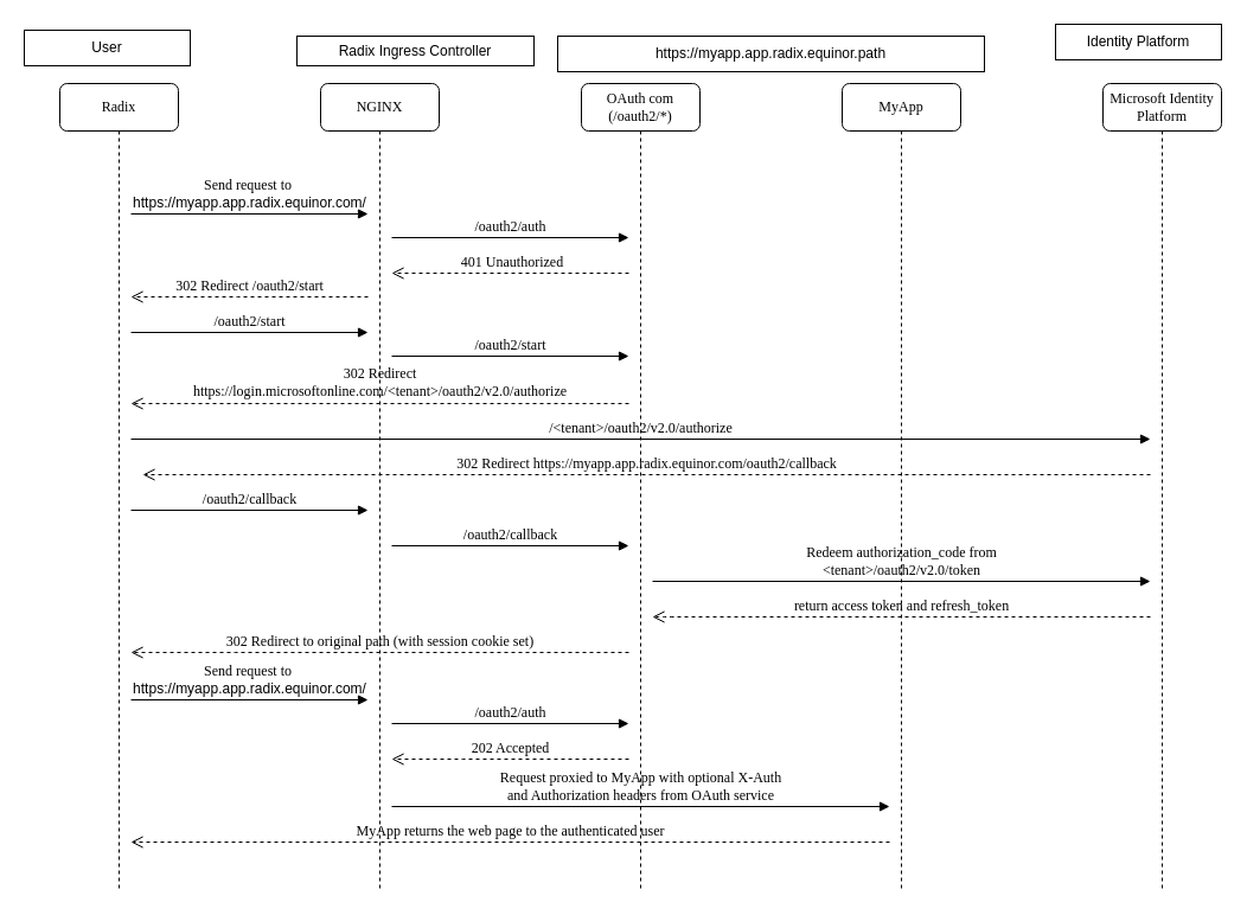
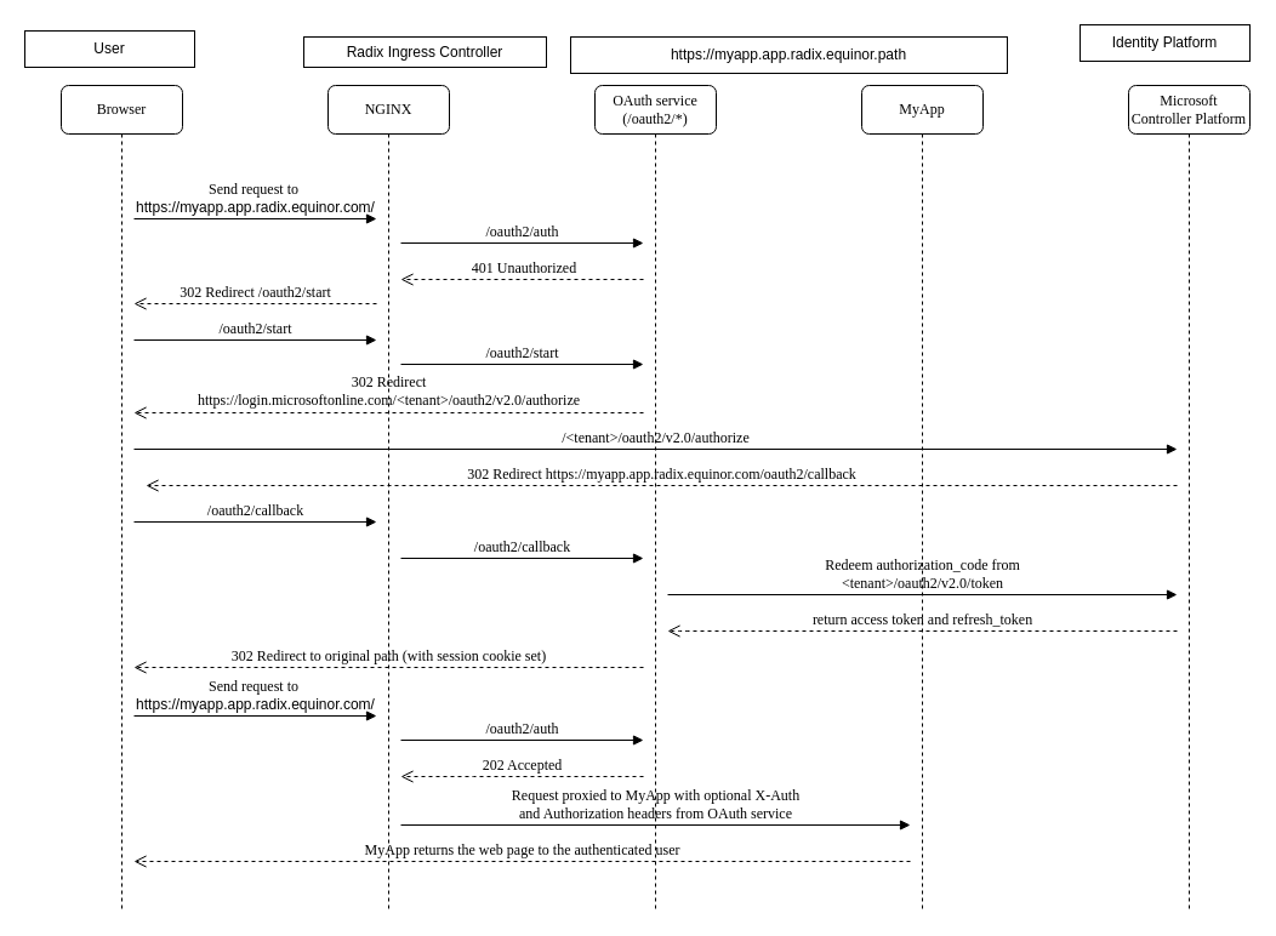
  <mxCell id="0" />
  <mxCell id="1" parent="0" />
  <mxCell id="2" value="NGINX" style="shape=umlLifeline;perimeter=lifelinePerimeter;whiteSpace=wrap;html=1;container=1;collapsible=0;recursiveResize=0;outlineConnect=0;rounded=1;shadow=0;comic=0;labelBackgroundColor=none;strokeWidth=1;fontFamily=Verdana;fontSize=12;align=center;perimeterSpacing=0;" parent="1" vertex="1"><mxGeometry x="270" y="70" width="100" height="680" as="geometry" /></mxCell>
  <mxCell id="3" value="302 Redirect&lt;br&gt;https://login.microsoftonline.com/&amp;lt;tenant&amp;gt;/oauth2/v2.0/authorize&lt;span style=&quot;color: rgb(255 , 255 , 255) ; font-family: &amp;#34;consolas&amp;#34; , &amp;#34;lucida console&amp;#34; , &amp;#34;courier new&amp;#34; , monospace ; text-align: left ; background-color: rgb(255 , 255 , 255)&quot;&gt;&lt;br&gt;&lt;/span&gt;" style="html=1;verticalAlign=bottom;endArrow=open;dashed=1;endSize=8;labelBackgroundColor=none;fontFamily=Verdana;fontSize=12;edgeStyle=elbowEdgeStyle;elbow=vertical;" edge="1" parent="2"><mxGeometry relative="1" as="geometry"><mxPoint x="-160" y="270" as="targetPoint" /><Array as="points"><mxPoint x="130" y="270" /></Array><mxPoint x="260" y="270" as="sourcePoint" /></mxGeometry></mxCell>
  <mxCell id="4" value="/oauth2/auth" style="html=1;verticalAlign=bottom;endArrow=block;labelBackgroundColor=none;fontFamily=Verdana;fontSize=12;" edge="1" parent="2"><mxGeometry relative="1" as="geometry"><mxPoint x="60" y="130" as="sourcePoint" /><mxPoint x="260" y="130" as="targetPoint" /></mxGeometry></mxCell>
  <mxCell id="5" value="&amp;nbsp;401 Unauthorized" style="html=1;verticalAlign=bottom;endArrow=open;dashed=1;endSize=8;labelBackgroundColor=none;fontFamily=Verdana;fontSize=12;edgeStyle=elbowEdgeStyle;elbow=vertical;" edge="1" parent="2"><mxGeometry relative="1" as="geometry"><mxPoint x="60" y="160" as="targetPoint" /><Array as="points"><mxPoint x="130" y="160" /></Array><mxPoint x="260" y="160" as="sourcePoint" /></mxGeometry></mxCell>
  <mxCell id="6" value="302 Redirect /oauth2/start" style="html=1;verticalAlign=bottom;endArrow=open;dashed=1;endSize=8;labelBackgroundColor=none;fontFamily=Verdana;fontSize=12;edgeStyle=elbowEdgeStyle;elbow=vertical;" edge="1" parent="2"><mxGeometry relative="1" as="geometry"><mxPoint x="-160" y="180" as="targetPoint" /><Array as="points"><mxPoint x="-80" y="180" /></Array><mxPoint x="40" y="180" as="sourcePoint" /></mxGeometry></mxCell>
  <mxCell id="7" value="/oauth2/start" style="html=1;verticalAlign=bottom;endArrow=block;labelBackgroundColor=none;fontFamily=Verdana;fontSize=12;" edge="1" parent="2"><mxGeometry relative="1" as="geometry"><mxPoint x="-160" y="210" as="sourcePoint" /><mxPoint x="40" y="210" as="targetPoint" /></mxGeometry></mxCell>
  <mxCell id="8" value="/oauth2/start" style="html=1;verticalAlign=bottom;endArrow=block;labelBackgroundColor=none;fontFamily=Verdana;fontSize=12;" edge="1" parent="2"><mxGeometry relative="1" as="geometry"><mxPoint x="60" y="230" as="sourcePoint" /><mxPoint x="260" y="230" as="targetPoint" /></mxGeometry></mxCell>
  <mxCell id="9" value="/&amp;lt;tenant&amp;gt;/oauth2/v2.0/authorize" style="html=1;verticalAlign=bottom;endArrow=block;labelBackgroundColor=none;fontFamily=Verdana;fontSize=12;" edge="1" parent="2"><mxGeometry relative="1" as="geometry"><mxPoint x="-160" y="300" as="sourcePoint" /><mxPoint x="700" y="300" as="targetPoint" /></mxGeometry></mxCell>
  <mxCell id="10" value="202 Accepted" style="html=1;verticalAlign=bottom;endArrow=open;dashed=1;endSize=8;labelBackgroundColor=none;fontFamily=Verdana;fontSize=12;edgeStyle=elbowEdgeStyle;elbow=vertical;" edge="1" parent="2"><mxGeometry relative="1" as="geometry"><mxPoint x="60" y="570" as="targetPoint" /><Array as="points"><mxPoint x="130" y="570" /></Array><mxPoint x="260" y="570" as="sourcePoint" /></mxGeometry></mxCell>
- <mxCell id="11" value="OAuth com (/oauth2/*)" style="shape=umlLifeline;perimeter=lifelinePerimeter;whiteSpace=wrap;html=1;container=1;collapsible=0;recursiveResize=0;outlineConnect=0;rounded=1;shadow=0;comic=0;labelBackgroundColor=none;strokeWidth=1;fontFamily=Verdana;fontSize=12;align=center;" parent="1" vertex="1"><mxGeometry x="490" y="70" width="100" height="680" as="geometry" /></mxCell>
+ <mxCell id="11" value="OAuth service (/oauth2/*)" style="shape=umlLifeline;perimeter=lifelinePerimeter;whiteSpace=wrap;html=1;container=1;collapsible=0;recursiveResize=0;outlineConnect=0;rounded=1;shadow=0;comic=0;labelBackgroundColor=none;strokeWidth=1;fontFamily=Verdana;fontSize=12;align=center;" parent="1" vertex="1"><mxGeometry x="490" y="70" width="100" height="680" as="geometry" /></mxCell>
  <mxCell id="12" value="MyApp" style="shape=umlLifeline;perimeter=lifelinePerimeter;whiteSpace=wrap;html=1;container=1;collapsible=0;recursiveResize=0;outlineConnect=0;rounded=1;shadow=0;comic=0;labelBackgroundColor=none;strokeWidth=1;fontFamily=Verdana;fontSize=12;align=center;" parent="1" vertex="1"><mxGeometry x="710" y="70" width="100" height="680" as="geometry" /></mxCell>
- <mxCell id="13" value="Microsoft Identity Platform" style="shape=umlLifeline;perimeter=lifelinePerimeter;whiteSpace=wrap;html=1;container=1;collapsible=0;recursiveResize=0;outlineConnect=0;rounded=1;shadow=0;comic=0;labelBackgroundColor=none;strokeWidth=1;fontFamily=Verdana;fontSize=12;align=center;" parent="1" vertex="1"><mxGeometry x="930" y="70" width="100" height="680" as="geometry" /></mxCell>
- <mxCell id="14" value="Radix" style="shape=umlLifeline;perimeter=lifelinePerimeter;whiteSpace=wrap;html=1;container=1;collapsible=0;recursiveResize=0;outlineConnect=0;rounded=1;shadow=0;comic=0;labelBackgroundColor=none;strokeWidth=1;fontFamily=Verdana;fontSize=12;align=center;" parent="1" vertex="1"><mxGeometry x="50" y="70" width="100" height="680" as="geometry" /></mxCell>
+ <mxCell id="13" value="Microsoft Controller Platform" style="shape=umlLifeline;perimeter=lifelinePerimeter;whiteSpace=wrap;html=1;container=1;collapsible=0;recursiveResize=0;outlineConnect=0;rounded=1;shadow=0;comic=0;labelBackgroundColor=none;strokeWidth=1;fontFamily=Verdana;fontSize=12;align=center;" parent="1" vertex="1"><mxGeometry x="930" y="70" width="100" height="680" as="geometry" /></mxCell>
+ <mxCell id="14" value="Browser" style="shape=umlLifeline;perimeter=lifelinePerimeter;whiteSpace=wrap;html=1;container=1;collapsible=0;recursiveResize=0;outlineConnect=0;rounded=1;shadow=0;comic=0;labelBackgroundColor=none;strokeWidth=1;fontFamily=Verdana;fontSize=12;align=center;" parent="1" vertex="1"><mxGeometry x="50" y="70" width="100" height="680" as="geometry" /></mxCell>
  <mxCell id="15" value="Send request to&amp;nbsp;&lt;br&gt;&lt;span style=&quot;font-family: &amp;#34;helvetica&amp;#34;&quot;&gt;https://myapp.app.radix.equinor.com/&lt;/span&gt;" style="html=1;verticalAlign=bottom;endArrow=block;labelBackgroundColor=none;fontFamily=Verdana;fontSize=12;" edge="1" parent="1"><mxGeometry relative="1" as="geometry"><mxPoint x="110" y="180" as="sourcePoint" /><mxPoint x="310" y="180" as="targetPoint" /></mxGeometry></mxCell>
  <mxCell id="16" value="https://myapp.app.radix.equinor.path" style="rounded=0;whiteSpace=wrap;html=1;" vertex="1" parent="1"><mxGeometry x="470" y="30" width="360" height="30" as="geometry" /></mxCell>
  <mxCell id="17" value="/oauth2/callback" style="html=1;verticalAlign=bottom;endArrow=block;labelBackgroundColor=none;fontFamily=Verdana;fontSize=12;" edge="1" parent="1"><mxGeometry relative="1" as="geometry"><mxPoint x="110" y="430" as="sourcePoint" /><mxPoint x="310" y="430" as="targetPoint" /></mxGeometry></mxCell>
  <mxCell id="18" value="Redeem authorization_code from&lt;br&gt;&amp;lt;tenant&amp;gt;/oauth2/v2.0/token" style="html=1;verticalAlign=bottom;endArrow=block;labelBackgroundColor=none;fontFamily=Verdana;fontSize=12;" edge="1" parent="1"><mxGeometry relative="1" as="geometry"><mxPoint x="550" y="490" as="sourcePoint" /><mxPoint x="970" y="490" as="targetPoint" /></mxGeometry></mxCell>
  <mxCell id="19" value="return access token and refresh_token" style="html=1;verticalAlign=bottom;endArrow=open;dashed=1;endSize=8;labelBackgroundColor=none;fontFamily=Verdana;fontSize=12;edgeStyle=elbowEdgeStyle;elbow=vertical;" edge="1" parent="1"><mxGeometry relative="1" as="geometry"><mxPoint x="550" y="520" as="targetPoint" /><Array as="points"><mxPoint x="558" y="520" /></Array><mxPoint x="970" y="520" as="sourcePoint" /></mxGeometry></mxCell>
  <mxCell id="20" value="/oauth2/callback" style="html=1;verticalAlign=bottom;endArrow=block;labelBackgroundColor=none;fontFamily=Verdana;fontSize=12;" edge="1" parent="1"><mxGeometry relative="1" as="geometry"><mxPoint x="330" y="460" as="sourcePoint" /><mxPoint x="530" y="460" as="targetPoint" /></mxGeometry></mxCell>
  <mxCell id="21" value="Send request to&amp;nbsp;&lt;br&gt;&lt;span style=&quot;font-family: &amp;#34;helvetica&amp;#34;&quot;&gt;https://myapp.app.radix.equinor.com/&lt;/span&gt;" style="html=1;verticalAlign=bottom;endArrow=block;labelBackgroundColor=none;fontFamily=Verdana;fontSize=12;" edge="1" parent="1"><mxGeometry relative="1" as="geometry"><mxPoint x="110" y="590" as="sourcePoint" /><mxPoint x="310" y="590" as="targetPoint" /></mxGeometry></mxCell>
  <mxCell id="22" value="/oauth2/auth" style="html=1;verticalAlign=bottom;endArrow=block;labelBackgroundColor=none;fontFamily=Verdana;fontSize=12;" edge="1" parent="1"><mxGeometry relative="1" as="geometry"><mxPoint x="330" y="610" as="sourcePoint" /><mxPoint x="530" y="610" as="targetPoint" /></mxGeometry></mxCell>
  <mxCell id="23" value="Request proxied to MyApp with optional X-Auth&lt;br&gt;and Authorization headers from OAuth service" style="html=1;verticalAlign=bottom;endArrow=block;labelBackgroundColor=none;fontFamily=Verdana;fontSize=12;" edge="1" parent="1"><mxGeometry relative="1" as="geometry"><mxPoint x="330" y="680" as="sourcePoint" /><mxPoint x="750" y="680" as="targetPoint" /></mxGeometry></mxCell>
  <mxCell id="24" value="302 Redirect&amp;nbsp;https://myapp.app.radix.equinor.com/oauth2/callback" style="html=1;verticalAlign=bottom;endArrow=open;dashed=1;endSize=8;labelBackgroundColor=none;fontFamily=Verdana;fontSize=12;edgeStyle=elbowEdgeStyle;elbow=vertical;" edge="1" parent="1"><mxGeometry relative="1" as="geometry"><mxPoint x="120" y="400" as="targetPoint" /><Array as="points"><mxPoint x="597.5" y="400" /></Array><mxPoint x="970" y="400" as="sourcePoint" /></mxGeometry></mxCell>
  <mxCell id="25" value="302 Redirect to original path (with session cookie set)" style="html=1;verticalAlign=bottom;endArrow=open;dashed=1;endSize=8;labelBackgroundColor=none;fontFamily=Verdana;fontSize=12;edgeStyle=elbowEdgeStyle;elbow=vertical;" edge="1" parent="1"><mxGeometry relative="1" as="geometry"><mxPoint x="110" y="550" as="targetPoint" /><Array as="points"><mxPoint x="188" y="550" /></Array><mxPoint x="530" y="550" as="sourcePoint" /></mxGeometry></mxCell>
  <mxCell id="26" value="MyApp returns the web page to the authenticated user" style="html=1;verticalAlign=bottom;endArrow=open;dashed=1;endSize=8;labelBackgroundColor=none;fontFamily=Verdana;fontSize=12;edgeStyle=elbowEdgeStyle;elbow=vertical;" edge="1" parent="1"><mxGeometry relative="1" as="geometry"><mxPoint x="110" y="710" as="targetPoint" /><Array as="points"><mxPoint x="378" y="710" /></Array><mxPoint x="750" y="710" as="sourcePoint" /></mxGeometry></mxCell>
  <mxCell id="27" value="Radix Ingress Controller" style="rounded=0;whiteSpace=wrap;html=1;" vertex="1" parent="1"><mxGeometry x="250" y="30" width="200" height="25" as="geometry" /></mxCell>
  <mxCell id="28" value="Identity Platform" style="rounded=0;whiteSpace=wrap;html=1;" vertex="1" parent="1"><mxGeometry x="890" y="20" width="140" height="30" as="geometry" /></mxCell>
  <mxCell id="29" value="User" style="rounded=0;whiteSpace=wrap;html=1;" vertex="1" parent="1"><mxGeometry x="20" y="25" width="140" height="30" as="geometry" /></mxCell>
